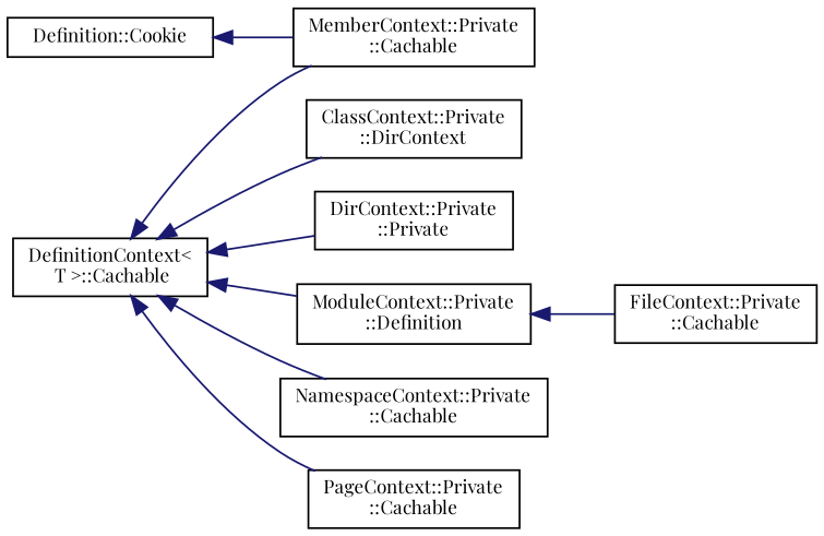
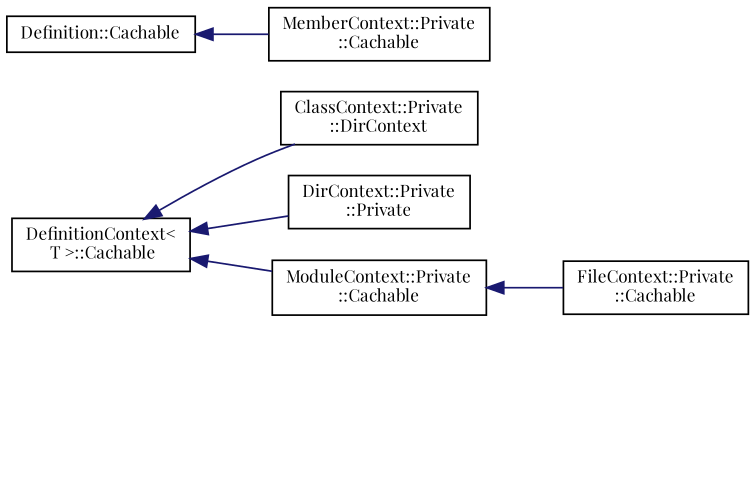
  digraph {
    fontname="Playfair Display"
    rankdir=LR
    node [color=black fillcolor=white fontname="Playfair Display" fontsize=10 shape=record style=filled]
    edge [color=midnightblue dir=back fontname="Playfair Display" fontsize=10 labelfontname=Helvetica labelfontsize=10 style=solid]
-   n1 [height=0.2 label="Definition::Cookie" width=0.4]
+   n1 [height=0.2 label="Definition::Cachable" width=0.4]
    n2 [height=0.2 label="MemberContext::Private\l::Cachable" width=0.4]
    n3 [height=0.2 label="DefinitionContext\<\l T \>::Cachable" width=0.4]
    n4 [height=0.2 label="ClassContext::Private\l::DirContext" width=0.4]
    n5 [height=0.2 label="DirContext::Private\l::Private" width=0.4]
-   n6 [height=0.2 label="ModuleContext::Private\l::Definition" width=0.4]
-   n7 [height=0.2 label="NamespaceContext::Private\l::Cachable" width=0.4]
-   n8 [height=0.2 label="PageContext::Private\l::Cachable" width=0.4]
+   n6 [height=0.2 label="ModuleContext::Private\l::Cachable" width=0.4]
    n9 [height=0.2 label="FileContext::Private\l::Cachable" width=0.4]
    n1 -> n2
-   n3 -> n2
    n3 -> n4
    n3 -> n5
    n3 -> n6
-   n3 -> n7
-   n3 -> n8
    n6 -> n9
  }
